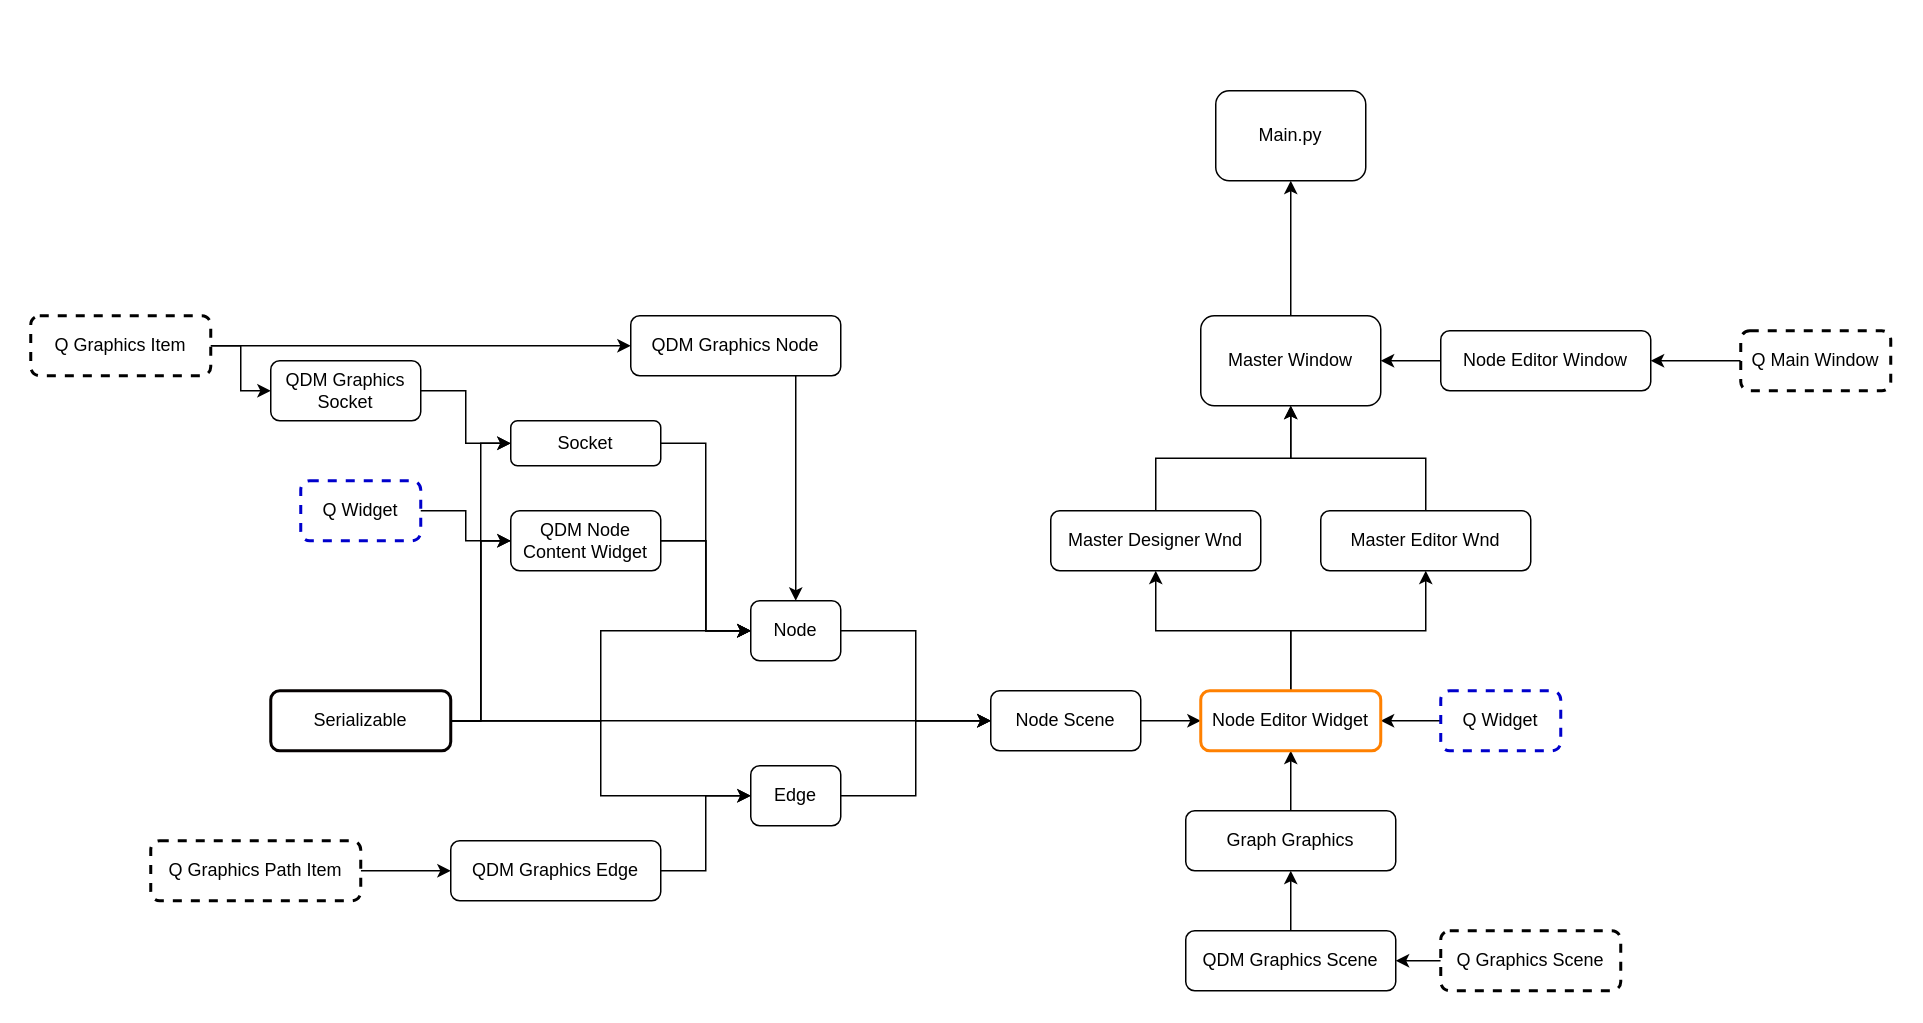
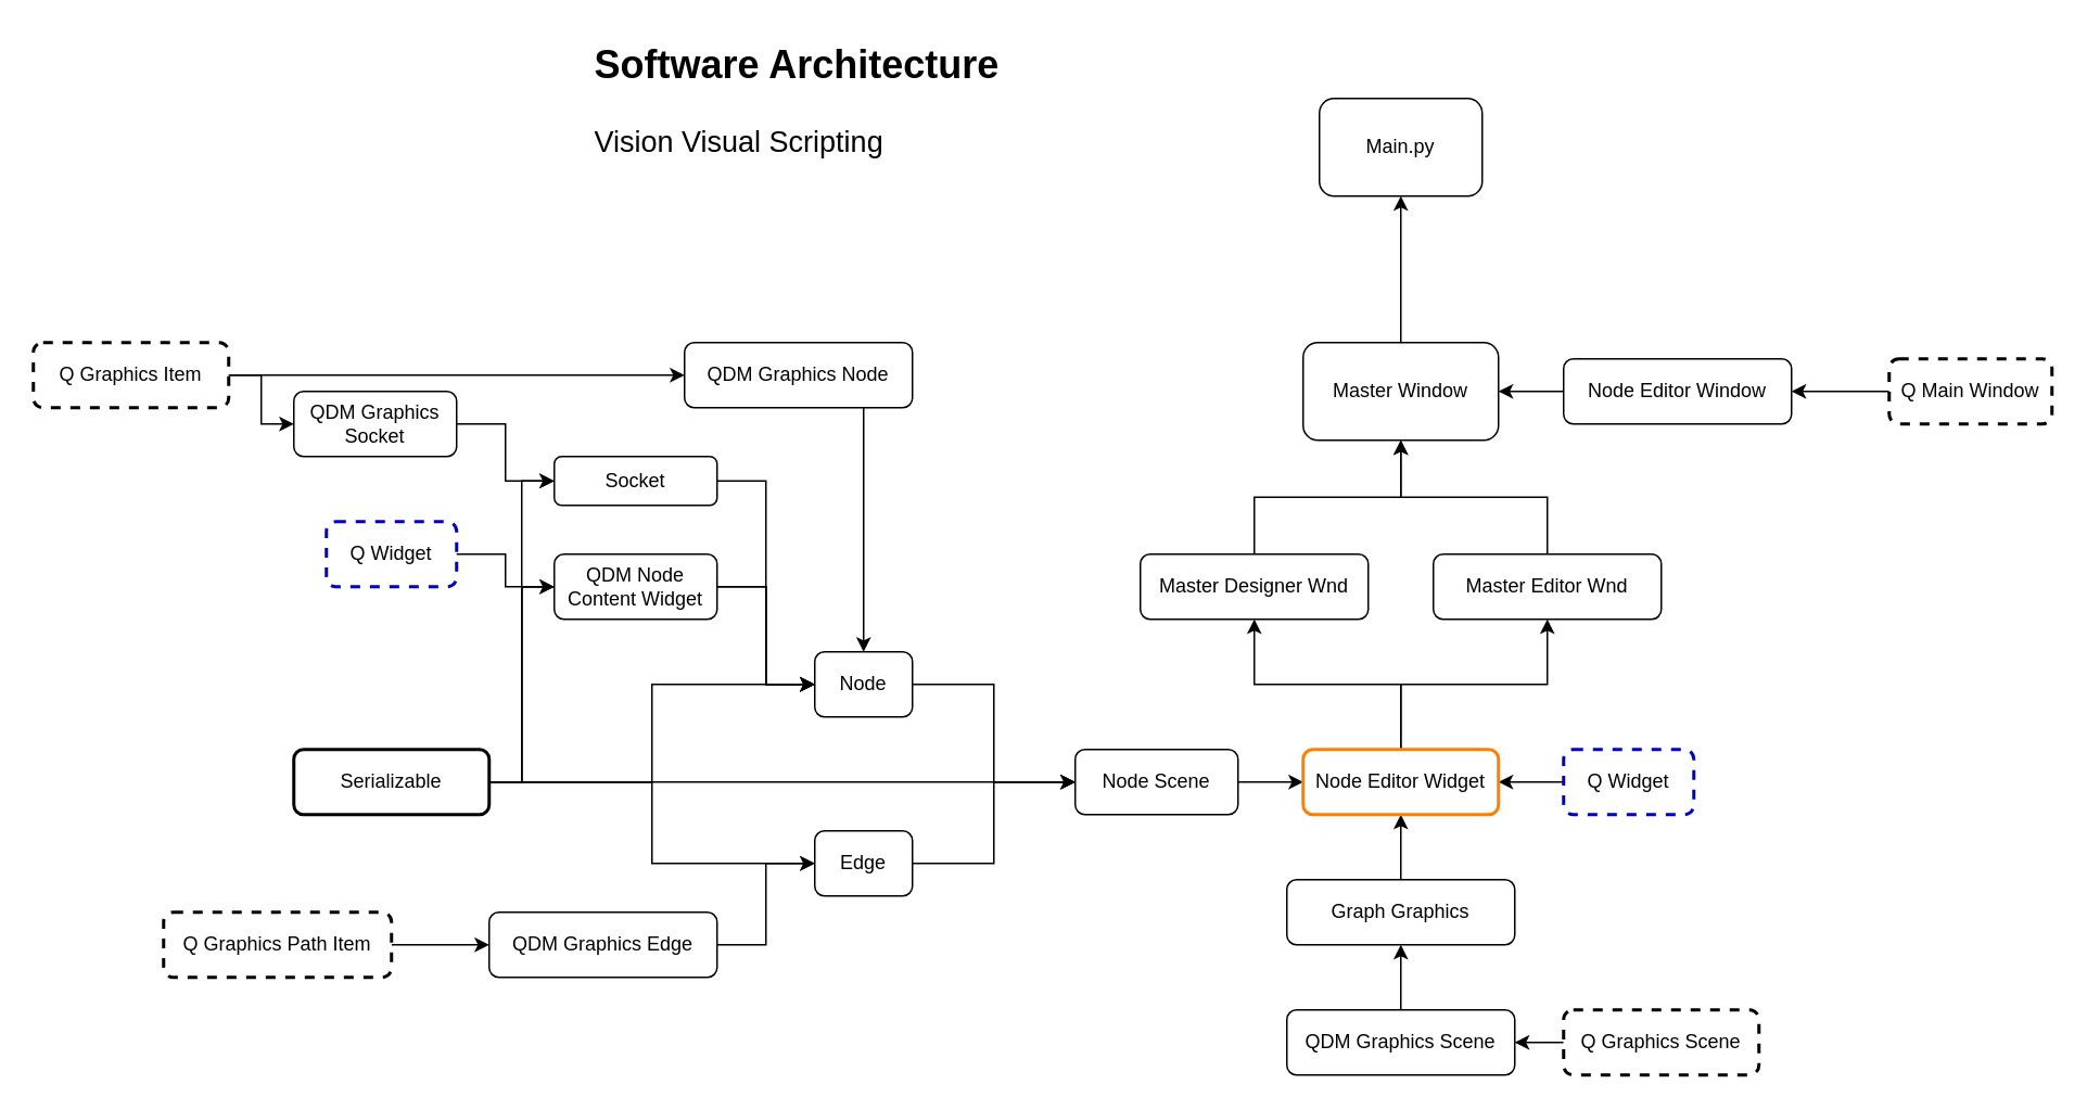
  <mxCell id="0" />
  <mxCell id="1" parent="0" />
+ <mxCell id="2" value="&lt;h1&gt;Software Architecture&amp;nbsp;&lt;/h1&gt;&lt;h1&gt;&lt;font style=&quot;font-size: 18px ; font-weight: normal&quot;&gt;Vision Visual Scripting&lt;/font&gt;&lt;/h1&gt;" style="text;html=1;strokeColor=none;fillColor=none;spacing=5;spacingTop=-20;whiteSpace=wrap;overflow=hidden;rounded=0;strokeWidth=1;" parent="1" vertex="1"><mxGeometry x="360" y="20" width="340" height="110" as="geometry" /></mxCell>
  <mxCell id="3" value="" style="rounded=0;orthogonalLoop=1;jettySize=auto;html=1;endArrow=none;endFill=0;startArrow=classic;startFill=1;strokeWidth=1;" parent="1" source="4" target="6" edge="1"><mxGeometry relative="1" as="geometry" /></mxCell>
  <mxCell id="4" value="Main.py" style="rounded=1;whiteSpace=wrap;html=1;strokeWidth=1;" parent="1" vertex="1"><mxGeometry x="810" y="60" width="100" height="60" as="geometry" /></mxCell>
  <mxCell id="5" value="" style="rounded=0;orthogonalLoop=1;jettySize=auto;html=1;jumpSize=6;jumpStyle=none;targetPerimeterSpacing=0;strokeWidth=1;" parent="1" source="8" target="6" edge="1"><mxGeometry relative="1" as="geometry" /></mxCell>
  <mxCell id="6" value="Master Window" style="whiteSpace=wrap;html=1;rounded=1;strokeWidth=1;" parent="1" vertex="1"><mxGeometry x="800" y="210" width="120" height="60" as="geometry" /></mxCell>
  <mxCell id="7" value="" style="rounded=0;orthogonalLoop=1;jettySize=auto;html=1;startArrow=classic;startFill=1;endArrow=none;endFill=0;strokeWidth=1;edgeStyle=elbowEdgeStyle;" parent="1" source="8" target="9" edge="1"><mxGeometry relative="1" as="geometry" /></mxCell>
  <mxCell id="8" value="Node Editor Window" style="whiteSpace=wrap;html=1;rounded=1;strokeWidth=1;" parent="1" vertex="1"><mxGeometry x="960" y="220" width="140" height="40" as="geometry" /></mxCell>
  <mxCell id="9" value="Q Main Window" style="whiteSpace=wrap;html=1;rounded=1;strokeWidth=2;dashed=1;" parent="1" vertex="1"><mxGeometry x="1160" y="220" width="100" height="40" as="geometry" /></mxCell>
  <mxCell id="10" value="" style="rounded=0;orthogonalLoop=1;jettySize=auto;html=1;startArrow=classic;startFill=1;endArrow=none;endFill=0;strokeWidth=1;edgeStyle=elbowEdgeStyle;" parent="1" source="15" target="19" edge="1"><mxGeometry relative="1" as="geometry" /></mxCell>
  <mxCell id="11" value="" style="rounded=0;orthogonalLoop=1;jettySize=auto;html=1;startArrow=classic;startFill=1;endArrow=none;endFill=0;strokeWidth=1;" parent="1" source="15" target="21" edge="1"><mxGeometry relative="1" as="geometry" /></mxCell>
  <mxCell id="12" style="edgeStyle=elbowEdgeStyle;rounded=0;jumpStyle=none;jumpSize=6;orthogonalLoop=1;jettySize=auto;html=1;startArrow=classic;startFill=1;endArrow=none;endFill=0;targetPerimeterSpacing=0;strokeWidth=1;" parent="1" source="15" target="48" edge="1"><mxGeometry relative="1" as="geometry" /></mxCell>
  <mxCell id="13" style="edgeStyle=elbowEdgeStyle;rounded=0;orthogonalLoop=1;jettySize=auto;elbow=vertical;html=1;fontSize=18;endArrow=classic;endFill=1;" edge="1" parent="1" source="15" target="55"><mxGeometry relative="1" as="geometry" /></mxCell>
  <mxCell id="14" style="edgeStyle=elbowEdgeStyle;rounded=0;orthogonalLoop=1;jettySize=auto;elbow=vertical;html=1;fontSize=18;endArrow=classic;endFill=1;" edge="1" parent="1" source="15" target="53"><mxGeometry relative="1" as="geometry" /></mxCell>
  <mxCell id="15" value="Node Editor Widget" style="whiteSpace=wrap;html=1;rounded=1;strokeWidth=2;strokeColor=#FF8000;" parent="1" vertex="1"><mxGeometry x="800" y="460" width="120" height="40" as="geometry" /></mxCell>
  <mxCell id="16" value="Q Widget" style="whiteSpace=wrap;html=1;rounded=1;strokeWidth=2;dashed=1;strokeColor=#0000CC;" parent="1" vertex="1"><mxGeometry x="200" y="320" width="80" height="40" as="geometry" /></mxCell>
  <mxCell id="17" value="" style="edgeStyle=elbowEdgeStyle;rounded=0;jumpStyle=none;jumpSize=6;orthogonalLoop=1;jettySize=auto;html=1;startArrow=classic;startFill=1;endArrow=none;endFill=0;endSize=12;targetPerimeterSpacing=0;strokeWidth=1;" parent="1" source="19" target="30" edge="1"><mxGeometry relative="1" as="geometry" /></mxCell>
  <mxCell id="18" style="edgeStyle=elbowEdgeStyle;rounded=0;jumpStyle=none;jumpSize=6;orthogonalLoop=1;jettySize=auto;html=1;startArrow=classic;startFill=1;endArrow=none;endFill=0;targetPerimeterSpacing=0;strokeWidth=1;" parent="1" source="19" target="22" edge="1"><mxGeometry relative="1" as="geometry" /></mxCell>
  <mxCell id="19" value="Node Scene" style="whiteSpace=wrap;html=1;rounded=1;strokeWidth=1;" parent="1" vertex="1"><mxGeometry x="660" y="460" width="100" height="40" as="geometry" /></mxCell>
  <mxCell id="20" value="" style="rounded=0;orthogonalLoop=1;jettySize=auto;html=1;startArrow=classic;startFill=1;endArrow=none;endFill=0;strokeWidth=1;" parent="1" source="21" target="24" edge="1"><mxGeometry relative="1" as="geometry" /></mxCell>
  <mxCell id="21" value="Graph Graphics" style="whiteSpace=wrap;html=1;rounded=1;strokeWidth=1;" parent="1" vertex="1"><mxGeometry x="790" y="540" width="140" height="40" as="geometry" /></mxCell>
  <mxCell id="22" value="Serializable" style="whiteSpace=wrap;html=1;rounded=1;strokeWidth=2;strokeColor=#050000;" parent="1" vertex="1"><mxGeometry x="180" y="460" width="120" height="40" as="geometry" /></mxCell>
  <mxCell id="23" value="" style="edgeStyle=elbowEdgeStyle;rounded=0;jumpStyle=none;jumpSize=6;orthogonalLoop=1;jettySize=auto;html=1;startArrow=classic;startFill=1;endArrow=none;endFill=0;targetPerimeterSpacing=0;strokeWidth=1;" parent="1" source="24" target="51" edge="1"><mxGeometry relative="1" as="geometry" /></mxCell>
  <mxCell id="24" value="QDM Graphics Scene" style="whiteSpace=wrap;html=1;rounded=1;strokeWidth=1;" parent="1" vertex="1"><mxGeometry x="790" y="620" width="140" height="40" as="geometry" /></mxCell>
  <mxCell id="25" style="rounded=0;jumpStyle=none;jumpSize=6;orthogonalLoop=1;jettySize=auto;html=1;startArrow=none;startFill=1;endArrow=none;endFill=0;endSize=12;targetPerimeterSpacing=0;strokeWidth=1;edgeStyle=elbowEdgeStyle;" parent="1" source="49" target="22" edge="1"><mxGeometry relative="1" as="geometry" /></mxCell>
  <mxCell id="26" style="edgeStyle=elbowEdgeStyle;rounded=0;jumpStyle=none;jumpSize=6;orthogonalLoop=1;jettySize=auto;html=1;startArrow=classic;startFill=1;endArrow=none;endFill=0;endSize=12;targetPerimeterSpacing=0;strokeWidth=1;" parent="1" source="30" target="32" edge="1"><mxGeometry relative="1" as="geometry" /></mxCell>
  <mxCell id="27" style="rounded=0;jumpStyle=none;jumpSize=6;orthogonalLoop=1;jettySize=auto;html=1;startArrow=classic;startFill=1;endArrow=none;endFill=0;endSize=12;targetPerimeterSpacing=0;strokeWidth=1;edgeStyle=elbowEdgeStyle;" parent="1" source="30" target="49" edge="1"><mxGeometry relative="1" as="geometry" /></mxCell>
  <mxCell id="28" style="rounded=0;jumpStyle=none;jumpSize=6;orthogonalLoop=1;jettySize=auto;html=1;startArrow=classic;startFill=1;endArrow=none;endFill=0;targetPerimeterSpacing=0;strokeWidth=1;edgeStyle=elbowEdgeStyle;" parent="1" source="30" target="37" edge="1"><mxGeometry relative="1" as="geometry" /></mxCell>
  <mxCell id="29" style="edgeStyle=elbowEdgeStyle;rounded=0;jumpStyle=none;jumpSize=6;orthogonalLoop=1;jettySize=auto;html=1;startArrow=classic;startFill=1;endArrow=none;endFill=0;targetPerimeterSpacing=0;strokeWidth=1;" parent="1" source="30" target="22" edge="1"><mxGeometry relative="1" as="geometry" /></mxCell>
  <mxCell id="30" value="Node" style="whiteSpace=wrap;html=1;rounded=1;strokeWidth=1;" parent="1" vertex="1"><mxGeometry x="500" y="400" width="60" height="40" as="geometry" /></mxCell>
  <mxCell id="31" value="" style="edgeStyle=elbowEdgeStyle;rounded=0;jumpStyle=none;jumpSize=6;orthogonalLoop=1;jettySize=auto;html=1;startArrow=classic;startFill=1;endArrow=none;endFill=0;endSize=12;targetPerimeterSpacing=0;strokeWidth=1;" parent="1" source="32" target="38" edge="1"><mxGeometry relative="1" as="geometry" /></mxCell>
  <mxCell id="32" value="QDM Graphics Node" style="rounded=1;whiteSpace=wrap;html=1;strokeWidth=1;" parent="1" vertex="1"><mxGeometry x="420" y="210" width="140" height="40" as="geometry" /></mxCell>
  <mxCell id="33" style="edgeStyle=elbowEdgeStyle;rounded=0;jumpStyle=none;jumpSize=6;orthogonalLoop=1;jettySize=auto;html=1;startArrow=classic;startFill=1;endArrow=none;endFill=0;endSize=12;targetPerimeterSpacing=0;strokeWidth=1;" parent="1" source="49" target="16" edge="1"><mxGeometry relative="1" as="geometry" /></mxCell>
  <mxCell id="34" style="rounded=0;jumpStyle=none;jumpSize=6;orthogonalLoop=1;jettySize=auto;html=1;startArrow=classic;startFill=1;endArrow=none;endFill=0;endSize=12;targetPerimeterSpacing=0;strokeWidth=1;edgeStyle=elbowEdgeStyle;" parent="1" source="49" target="22" edge="1"><mxGeometry relative="1" as="geometry" /></mxCell>
  <mxCell id="35" style="rounded=0;jumpStyle=none;jumpSize=6;orthogonalLoop=1;jettySize=auto;html=1;startArrow=classic;startFill=1;endArrow=none;endFill=0;endSize=12;targetPerimeterSpacing=0;strokeWidth=1;edgeStyle=elbowEdgeStyle;" parent="1" source="37" target="22" edge="1"><mxGeometry relative="1" as="geometry" /></mxCell>
  <mxCell id="36" value="" style="edgeStyle=elbowEdgeStyle;rounded=0;jumpStyle=none;jumpSize=6;orthogonalLoop=1;jettySize=auto;html=1;startArrow=classic;startFill=1;endArrow=none;endFill=0;targetPerimeterSpacing=0;strokeWidth=1;" parent="1" source="37" target="40" edge="1"><mxGeometry relative="1" as="geometry" /></mxCell>
  <mxCell id="37" value="Socket" style="rounded=1;whiteSpace=wrap;html=1;strokeWidth=1;" parent="1" vertex="1"><mxGeometry x="340" y="280" width="100" height="30" as="geometry" /></mxCell>
  <mxCell id="38" value="Q Graphics Item" style="whiteSpace=wrap;html=1;rounded=1;strokeWidth=2;dashed=1;" parent="1" vertex="1"><mxGeometry x="20" y="210" width="120" height="40" as="geometry" /></mxCell>
  <mxCell id="39" style="edgeStyle=elbowEdgeStyle;rounded=0;jumpStyle=none;jumpSize=6;orthogonalLoop=1;jettySize=auto;html=1;startArrow=classic;startFill=1;endArrow=none;endFill=0;targetPerimeterSpacing=0;strokeWidth=1;" parent="1" source="40" target="38" edge="1"><mxGeometry relative="1" as="geometry" /></mxCell>
  <mxCell id="40" value="QDM Graphics Socket" style="whiteSpace=wrap;html=1;rounded=1;strokeWidth=1;" parent="1" vertex="1"><mxGeometry x="180" y="240" width="100" height="40" as="geometry" /></mxCell>
  <mxCell id="41" style="edgeStyle=elbowEdgeStyle;rounded=0;jumpStyle=none;jumpSize=6;orthogonalLoop=1;jettySize=auto;html=1;startArrow=classic;startFill=1;endArrow=none;endFill=0;strokeWidth=1;sourcePerimeterSpacing=0;" parent="1" source="19" target="44" edge="1"><mxGeometry relative="1" as="geometry" /></mxCell>
  <mxCell id="42" value="" style="edgeStyle=elbowEdgeStyle;rounded=0;jumpStyle=none;jumpSize=6;orthogonalLoop=1;jettySize=auto;html=1;startArrow=classic;startFill=1;endArrow=none;endFill=0;targetPerimeterSpacing=0;strokeWidth=1;" parent="1" source="44" target="46" edge="1"><mxGeometry relative="1" as="geometry" /></mxCell>
  <mxCell id="43" style="edgeStyle=elbowEdgeStyle;rounded=0;jumpStyle=none;jumpSize=6;orthogonalLoop=1;jettySize=auto;html=1;startArrow=classic;startFill=1;endArrow=none;endFill=0;targetPerimeterSpacing=0;strokeWidth=1;" parent="1" source="44" target="22" edge="1"><mxGeometry relative="1" as="geometry" /></mxCell>
  <mxCell id="44" value="Edge" style="whiteSpace=wrap;html=1;rounded=1;strokeWidth=1;" parent="1" vertex="1"><mxGeometry x="500" y="510" width="60" height="40" as="geometry" /></mxCell>
  <mxCell id="45" value="" style="edgeStyle=elbowEdgeStyle;rounded=0;jumpStyle=none;jumpSize=6;orthogonalLoop=1;jettySize=auto;html=1;startArrow=classic;startFill=1;endArrow=none;endFill=0;targetPerimeterSpacing=0;strokeWidth=1;" parent="1" source="46" target="47" edge="1"><mxGeometry relative="1" as="geometry" /></mxCell>
  <mxCell id="46" value="QDM Graphics Edge" style="whiteSpace=wrap;html=1;rounded=1;strokeWidth=1;" parent="1" vertex="1"><mxGeometry x="300" y="560" width="140" height="40" as="geometry" /></mxCell>
  <mxCell id="47" value="Q Graphics Path Item" style="whiteSpace=wrap;html=1;rounded=1;strokeWidth=2;dashed=1;" parent="1" vertex="1"><mxGeometry x="100" y="560" width="140" height="40" as="geometry" /></mxCell>
  <mxCell id="48" value="Q Widget" style="whiteSpace=wrap;html=1;rounded=1;strokeWidth=2;dashed=1;strokeColor=#0000CC;" parent="1" vertex="1"><mxGeometry x="960" y="460" width="80" height="40" as="geometry" /></mxCell>
  <mxCell id="49" value="QDM Node Content Widget" style="rounded=1;whiteSpace=wrap;html=1;strokeWidth=1;" parent="1" vertex="1"><mxGeometry x="340" y="340" width="100" height="40" as="geometry" /></mxCell>
  <mxCell id="50" value="" style="rounded=0;jumpStyle=none;jumpSize=6;orthogonalLoop=1;jettySize=auto;html=1;startArrow=classic;startFill=1;endArrow=none;endFill=0;endSize=12;strokeWidth=1;edgeStyle=elbowEdgeStyle;" parent="1" source="30" target="49" edge="1"><mxGeometry relative="1" as="geometry"><mxPoint x="360" y="320" as="sourcePoint" /><mxPoint x="-100" y="340" as="targetPoint" /></mxGeometry></mxCell>
  <mxCell id="51" value="Q Graphics Scene" style="whiteSpace=wrap;html=1;rounded=1;strokeWidth=2;dashed=1;" parent="1" vertex="1"><mxGeometry x="960" y="620" width="120" height="40" as="geometry" /></mxCell>
  <mxCell id="52" style="edgeStyle=elbowEdgeStyle;rounded=0;orthogonalLoop=1;jettySize=auto;html=1;endArrow=classic;endFill=1;elbow=vertical;" edge="1" parent="1" source="53" target="6"><mxGeometry relative="1" as="geometry" /></mxCell>
  <mxCell id="53" value="Master Editor Wnd" style="rounded=1;whiteSpace=wrap;html=1;" vertex="1" parent="1"><mxGeometry x="880" y="340" width="140" height="40" as="geometry" /></mxCell>
  <mxCell id="54" style="edgeStyle=elbowEdgeStyle;rounded=0;orthogonalLoop=1;jettySize=auto;html=1;fontSize=18;endArrow=classic;endFill=1;elbow=vertical;" edge="1" parent="1" source="55" target="6"><mxGeometry relative="1" as="geometry" /></mxCell>
  <mxCell id="55" value="Master Designer Wnd" style="rounded=1;whiteSpace=wrap;html=1;" vertex="1" parent="1"><mxGeometry x="700" y="340" width="140" height="40" as="geometry" /></mxCell>
